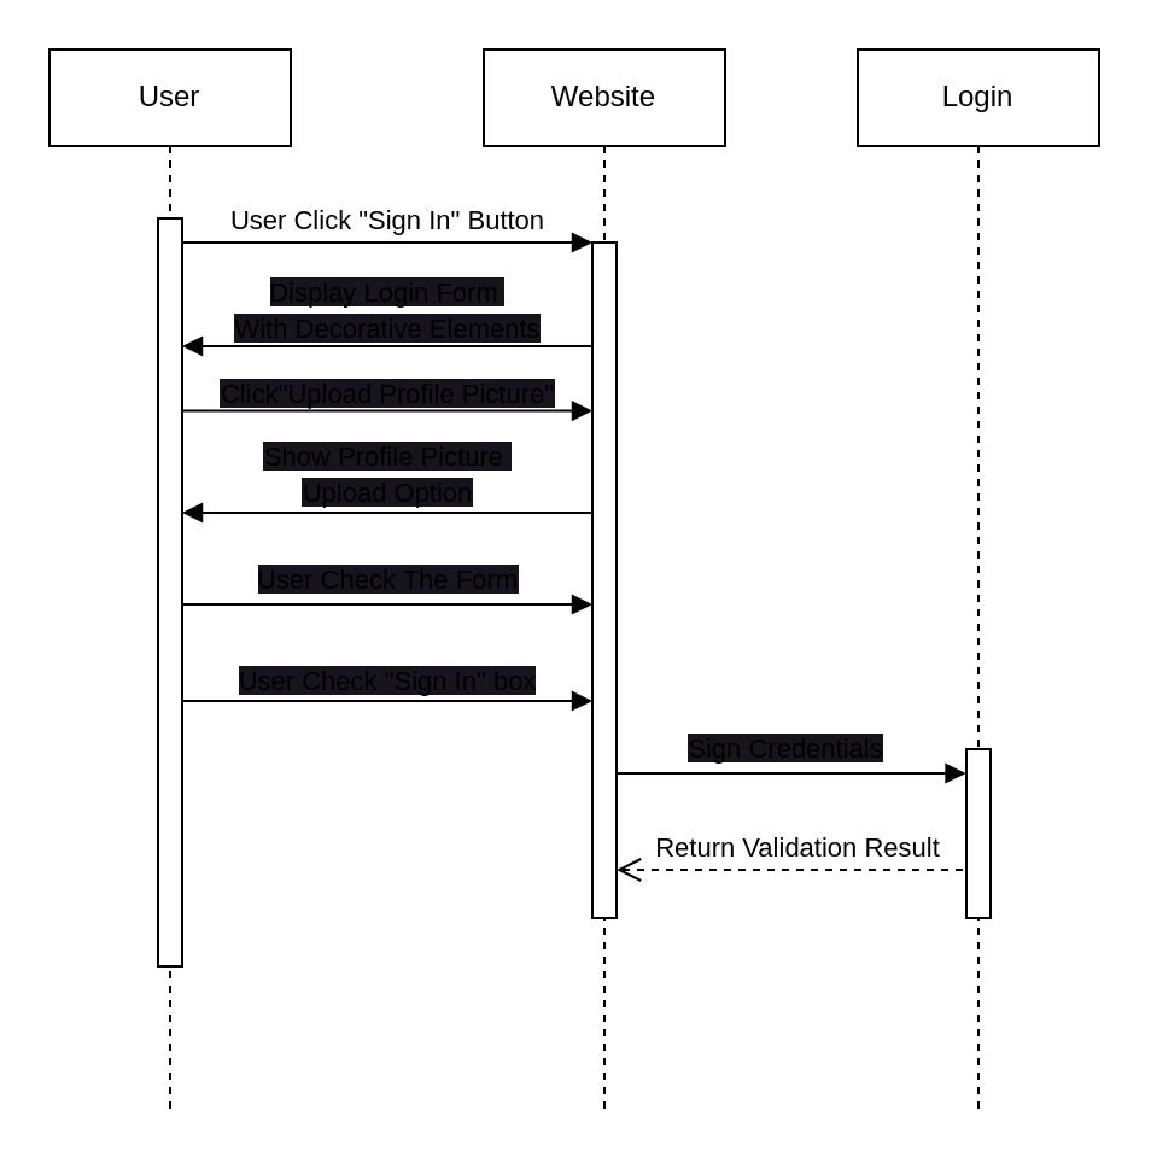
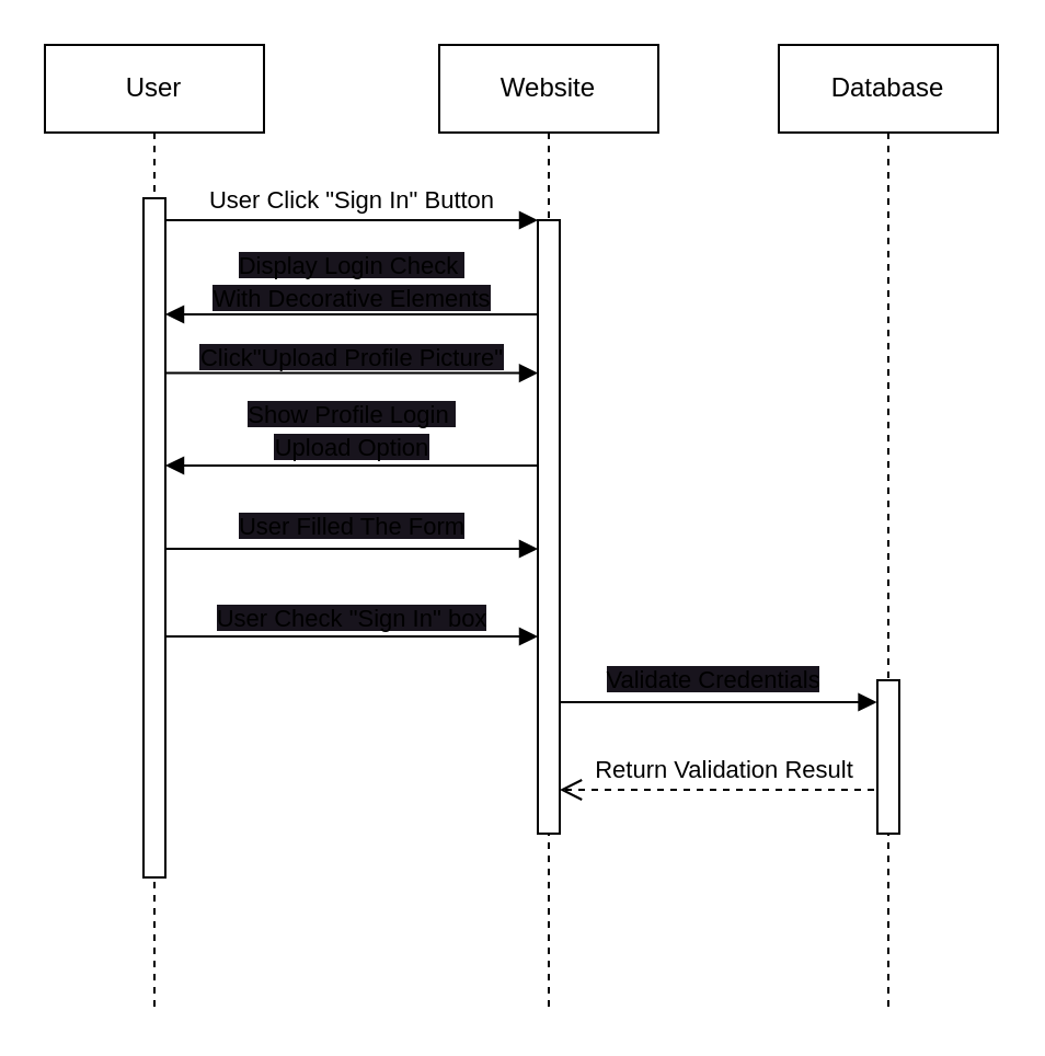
  <mxCell id="0" />
  <mxCell id="1" parent="0" />
  <mxCell id="2" value="User" style="shape=umlLifeline;perimeter=lifelinePerimeter;whiteSpace=wrap;html=1;container=0;dropTarget=0;collapsible=0;recursiveResize=0;outlineConnect=0;portConstraint=eastwest;newEdgeStyle={&quot;edgeStyle&quot;:&quot;elbowEdgeStyle&quot;,&quot;elbow&quot;:&quot;vertical&quot;,&quot;curved&quot;:0,&quot;rounded&quot;:0};" parent="1" vertex="1"><mxGeometry x="20" y="20" width="100" height="440" as="geometry" /></mxCell>
  <mxCell id="3" value="" style="html=1;points=[];perimeter=orthogonalPerimeter;outlineConnect=0;targetShapes=umlLifeline;portConstraint=eastwest;newEdgeStyle={&quot;edgeStyle&quot;:&quot;elbowEdgeStyle&quot;,&quot;elbow&quot;:&quot;vertical&quot;,&quot;curved&quot;:0,&quot;rounded&quot;:0};" parent="2" vertex="1"><mxGeometry x="45" y="70" width="10" height="310" as="geometry" /></mxCell>
  <mxCell id="4" value="Website" style="shape=umlLifeline;perimeter=lifelinePerimeter;whiteSpace=wrap;html=1;container=0;dropTarget=0;collapsible=0;recursiveResize=0;outlineConnect=0;portConstraint=eastwest;newEdgeStyle={&quot;edgeStyle&quot;:&quot;elbowEdgeStyle&quot;,&quot;elbow&quot;:&quot;vertical&quot;,&quot;curved&quot;:0,&quot;rounded&quot;:0};" parent="1" vertex="1"><mxGeometry x="200" y="20" width="100" height="440" as="geometry" /></mxCell>
  <mxCell id="5" value="" style="html=1;points=[];perimeter=orthogonalPerimeter;outlineConnect=0;targetShapes=umlLifeline;portConstraint=eastwest;newEdgeStyle={&quot;edgeStyle&quot;:&quot;elbowEdgeStyle&quot;,&quot;elbow&quot;:&quot;vertical&quot;,&quot;curved&quot;:0,&quot;rounded&quot;:0};" parent="4" vertex="1"><mxGeometry x="45" y="80" width="10" height="280" as="geometry" /></mxCell>
  <mxCell id="6" value="User Click &quot;Sign In&quot; Button" style="html=1;verticalAlign=bottom;endArrow=block;edgeStyle=elbowEdgeStyle;elbow=vertical;curved=0;rounded=0;" parent="1" source="3" target="5" edge="1"><mxGeometry relative="1" as="geometry"><mxPoint x="175" y="110" as="sourcePoint" /><Array as="points"><mxPoint x="160" y="100" /></Array></mxGeometry></mxCell>
  <mxCell id="7" value="Return Validation Result" style="html=1;verticalAlign=bottom;endArrow=open;dashed=1;endSize=8;edgeStyle=elbowEdgeStyle;elbow=vertical;curved=0;rounded=0;" parent="1" target="5" edge="1"><mxGeometry relative="1" as="geometry"><mxPoint x="255" y="370" as="targetPoint" /><Array as="points"><mxPoint x="370" y="360" /></Array><mxPoint x="404.5" y="360" as="sourcePoint" /></mxGeometry></mxCell>
  <mxCell id="8" value="" style="html=1;verticalAlign=bottom;endArrow=block;edgeStyle=elbowEdgeStyle;elbow=vertical;curved=0;rounded=0;" parent="1" edge="1"><mxGeometry relative="1" as="geometry"><mxPoint x="245" y="212" as="sourcePoint" /><Array as="points" /><mxPoint x="75" y="212" as="targetPoint" /></mxGeometry></mxCell>
- <mxCell id="9" value="Login" style="shape=umlLifeline;perimeter=lifelinePerimeter;whiteSpace=wrap;html=1;container=0;dropTarget=0;collapsible=0;recursiveResize=0;outlineConnect=0;portConstraint=eastwest;newEdgeStyle={&quot;edgeStyle&quot;:&quot;elbowEdgeStyle&quot;,&quot;elbow&quot;:&quot;vertical&quot;,&quot;curved&quot;:0,&quot;rounded&quot;:0};" parent="1" vertex="1"><mxGeometry x="355" y="20" width="100" height="440" as="geometry" /></mxCell>
+ <mxCell id="9" value="Database" style="shape=umlLifeline;perimeter=lifelinePerimeter;whiteSpace=wrap;html=1;container=0;dropTarget=0;collapsible=0;recursiveResize=0;outlineConnect=0;portConstraint=eastwest;newEdgeStyle={&quot;edgeStyle&quot;:&quot;elbowEdgeStyle&quot;,&quot;elbow&quot;:&quot;vertical&quot;,&quot;curved&quot;:0,&quot;rounded&quot;:0};" parent="1" vertex="1"><mxGeometry x="355" y="20" width="100" height="440" as="geometry" /></mxCell>
  <mxCell id="10" value="" style="html=1;points=[];perimeter=orthogonalPerimeter;outlineConnect=0;targetShapes=umlLifeline;portConstraint=eastwest;newEdgeStyle={&quot;edgeStyle&quot;:&quot;elbowEdgeStyle&quot;,&quot;elbow&quot;:&quot;vertical&quot;,&quot;curved&quot;:0,&quot;rounded&quot;:0};" parent="9" vertex="1"><mxGeometry x="45" y="290" width="10" height="70" as="geometry" /></mxCell>
  <mxCell id="11" value="" style="html=1;verticalAlign=bottom;endArrow=block;edgeStyle=elbowEdgeStyle;elbow=vertical;curved=0;rounded=0;" parent="1" edge="1"><mxGeometry x="1" y="-136" relative="1" as="geometry"><mxPoint x="75" y="169.78" as="sourcePoint" /><Array as="points"><mxPoint x="160" y="169.78" /></Array><mxPoint x="245" y="169.78" as="targetPoint" /><mxPoint x="65" y="-16" as="offset" /></mxGeometry></mxCell>
  <mxCell id="12" value="&lt;span style=&quot;font-size: 11px; background-color: rgb(24, 20, 29);&quot;&gt;Click&quot;Upload Profile Picture&quot;&lt;/span&gt;" style="text;html=1;align=center;verticalAlign=middle;resizable=0;points=[];autosize=1;strokeColor=none;fillColor=none;" parent="1" vertex="1"><mxGeometry x="80" y="148" width="160" height="30" as="geometry" /></mxCell>
- <mxCell id="13" value="&lt;span style=&quot;font-size: 11px; background-color: rgb(24, 20, 29);&quot;&gt;Show Profile Picture&amp;nbsp;&lt;/span&gt;&lt;div&gt;&lt;span style=&quot;font-size: 11px; background-color: rgb(24, 20, 29);&quot;&gt;Upload Option&lt;/span&gt;&lt;/div&gt;" style="text;html=1;align=center;verticalAlign=middle;resizable=0;points=[];autosize=1;strokeColor=none;fillColor=none;" parent="1" vertex="1"><mxGeometry x="95" y="176" width="130" height="40" as="geometry" /></mxCell>
- <mxCell id="14" value="&lt;span style=&quot;font-size: 11px; background-color: rgb(24, 20, 29);&quot;&gt;User Check The Form&lt;/span&gt;" style="text;html=1;align=center;verticalAlign=middle;resizable=0;points=[];autosize=1;strokeColor=none;fillColor=none;" parent="1" vertex="1"><mxGeometry x="95" y="225" width="130" height="30" as="geometry" /></mxCell>
+ <mxCell id="13" value="&lt;span style=&quot;font-size: 11px; background-color: rgb(24, 20, 29);&quot;&gt;Show Profile Login&amp;nbsp;&lt;/span&gt;&lt;div&gt;&lt;span style=&quot;font-size: 11px; background-color: rgb(24, 20, 29);&quot;&gt;Upload Option&lt;/span&gt;&lt;/div&gt;" style="text;html=1;align=center;verticalAlign=middle;resizable=0;points=[];autosize=1;strokeColor=none;fillColor=none;" parent="1" vertex="1"><mxGeometry x="95" y="176" width="130" height="40" as="geometry" /></mxCell>
+ <mxCell id="14" value="&lt;span style=&quot;font-size: 11px; background-color: rgb(24, 20, 29);&quot;&gt;User Filled The Form&lt;/span&gt;" style="text;html=1;align=center;verticalAlign=middle;resizable=0;points=[];autosize=1;strokeColor=none;fillColor=none;" parent="1" vertex="1"><mxGeometry x="95" y="225" width="130" height="30" as="geometry" /></mxCell>
  <mxCell id="15" value="" style="html=1;verticalAlign=bottom;endArrow=block;edgeStyle=elbowEdgeStyle;elbow=vertical;curved=0;rounded=0;" parent="1" edge="1"><mxGeometry x="1" y="-136" relative="1" as="geometry"><mxPoint x="75" y="250" as="sourcePoint" /><Array as="points"><mxPoint x="160" y="250" /></Array><mxPoint x="245" y="250" as="targetPoint" /><mxPoint x="65" y="-16" as="offset" /></mxGeometry></mxCell>
  <mxCell id="16" value="&lt;span style=&quot;font-size: 11px; background-color: rgb(24, 20, 29);&quot;&gt;User Check &quot;Sign In&lt;/span&gt;&lt;span style=&quot;background-color: rgb(24, 20, 29); font-size: 11px;&quot;&gt;&quot; box&lt;/span&gt;" style="text;html=1;align=center;verticalAlign=middle;resizable=0;points=[];autosize=1;strokeColor=none;fillColor=none;" parent="1" vertex="1"><mxGeometry x="85" y="267" width="150" height="30" as="geometry" /></mxCell>
  <mxCell id="17" value="" style="html=1;verticalAlign=bottom;endArrow=block;edgeStyle=elbowEdgeStyle;elbow=vertical;curved=0;rounded=0;" parent="1" edge="1"><mxGeometry x="1" y="-136" relative="1" as="geometry"><mxPoint x="75" y="290" as="sourcePoint" /><Array as="points"><mxPoint x="160" y="290" /></Array><mxPoint x="245" y="290" as="targetPoint" /><mxPoint x="65" y="-16" as="offset" /></mxGeometry></mxCell>
- <mxCell id="18" value="&lt;span style=&quot;font-size: 11px; background-color: rgb(24, 20, 29);&quot;&gt;Sign Credentials&lt;/span&gt;" style="text;html=1;align=center;verticalAlign=middle;resizable=0;points=[];autosize=1;strokeColor=none;fillColor=none;" parent="1" vertex="1"><mxGeometry x="265" y="295" width="120" height="30" as="geometry" /></mxCell>
+ <mxCell id="18" value="&lt;span style=&quot;font-size: 11px; background-color: rgb(24, 20, 29);&quot;&gt;Validate Credentials&lt;/span&gt;" style="text;html=1;align=center;verticalAlign=middle;resizable=0;points=[];autosize=1;strokeColor=none;fillColor=none;" parent="1" vertex="1"><mxGeometry x="265" y="295" width="120" height="30" as="geometry" /></mxCell>
  <mxCell id="19" value="" style="html=1;verticalAlign=bottom;endArrow=block;edgeStyle=elbowEdgeStyle;elbow=vertical;curved=0;rounded=0;" parent="1" edge="1"><mxGeometry x="1" y="-136" relative="1" as="geometry"><mxPoint x="255.002" y="320" as="sourcePoint" /><Array as="points"><mxPoint x="318.78" y="320" /></Array><mxPoint x="399.78" y="320" as="targetPoint" /><mxPoint x="65" y="-16" as="offset" /></mxGeometry></mxCell>
  <mxCell id="20" value="" style="html=1;verticalAlign=bottom;endArrow=block;edgeStyle=elbowEdgeStyle;elbow=vertical;curved=0;rounded=0;" parent="1" edge="1"><mxGeometry relative="1" as="geometry"><mxPoint x="245" y="143" as="sourcePoint" /><Array as="points" /><mxPoint x="75" y="143" as="targetPoint" /></mxGeometry></mxCell>
- <mxCell id="21" value="&lt;span style=&quot;font-size: 11px; background-color: rgb(24, 20, 29);&quot;&gt;Display Login Form&amp;nbsp;&lt;/span&gt;&lt;div&gt;&lt;span style=&quot;font-size: 11px; background-color: rgb(24, 20, 29);&quot;&gt;With Decorative Elements&lt;/span&gt;&lt;/div&gt;" style="text;html=1;align=center;verticalAlign=middle;resizable=0;points=[];autosize=1;strokeColor=none;fillColor=none;" parent="1" vertex="1"><mxGeometry x="85" y="108" width="150" height="40" as="geometry" /></mxCell>
+ <mxCell id="21" value="&lt;span style=&quot;font-size: 11px; background-color: rgb(24, 20, 29);&quot;&gt;Display Login Check&amp;nbsp;&lt;/span&gt;&lt;div&gt;&lt;span style=&quot;font-size: 11px; background-color: rgb(24, 20, 29);&quot;&gt;With Decorative Elements&lt;/span&gt;&lt;/div&gt;" style="text;html=1;align=center;verticalAlign=middle;resizable=0;points=[];autosize=1;strokeColor=none;fillColor=none;" parent="1" vertex="1"><mxGeometry x="85" y="108" width="150" height="40" as="geometry" /></mxCell>
